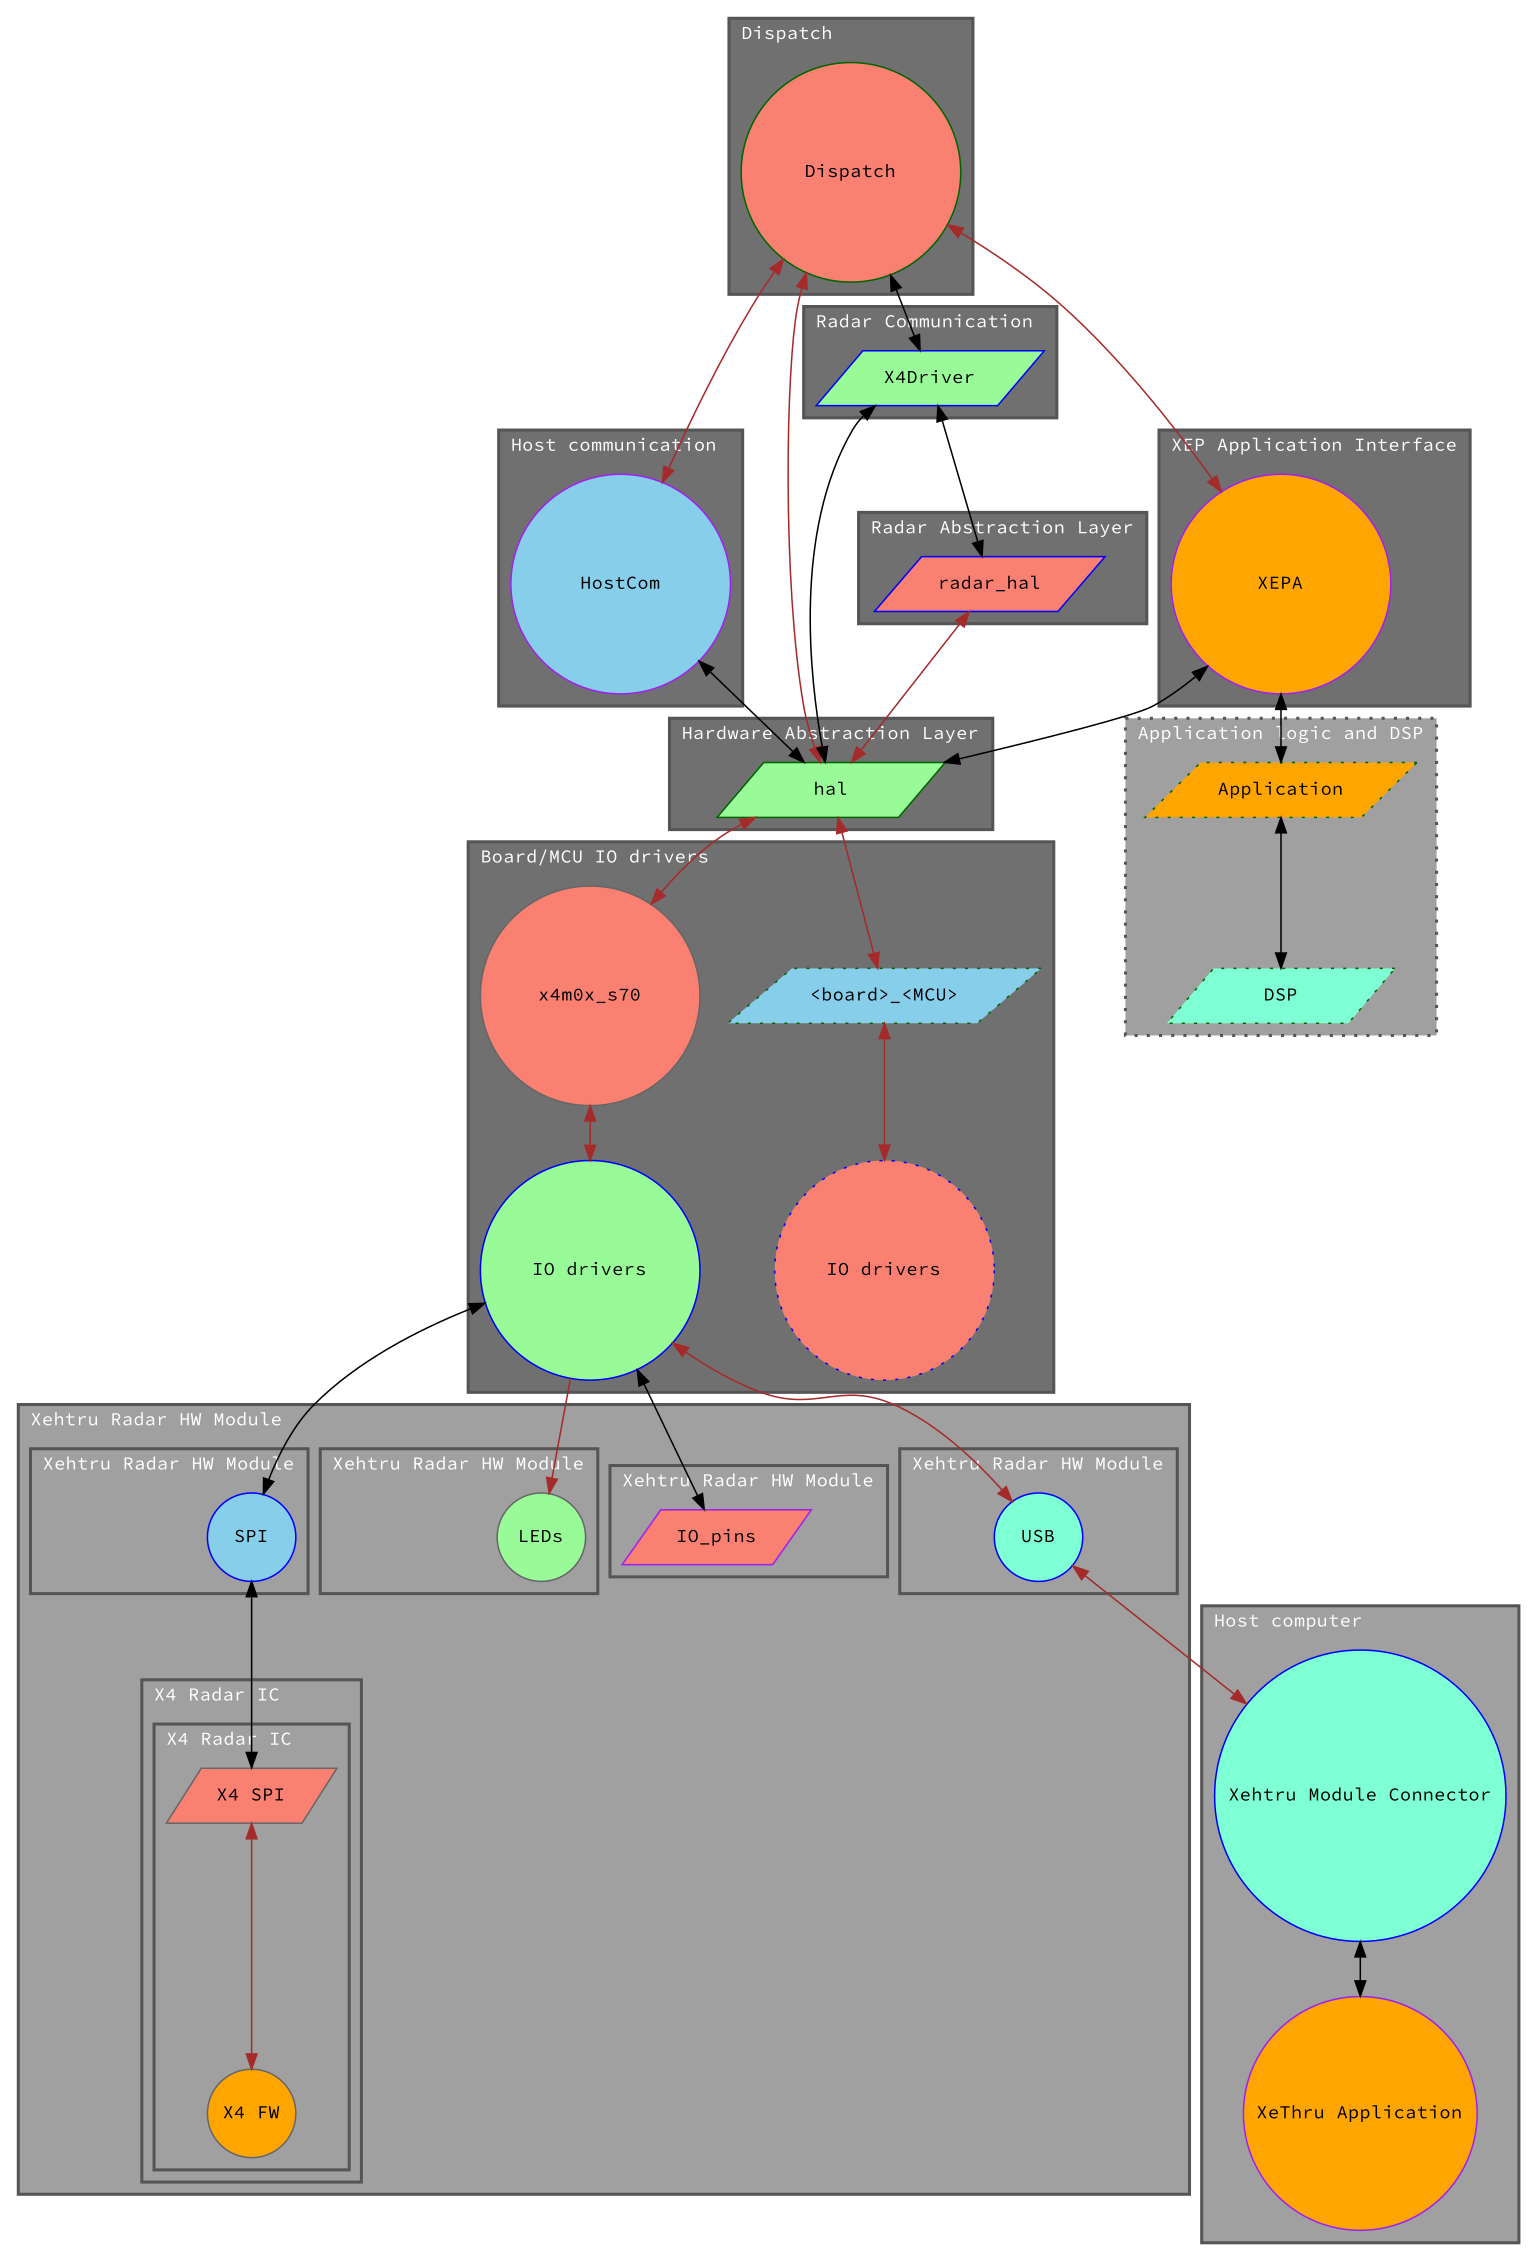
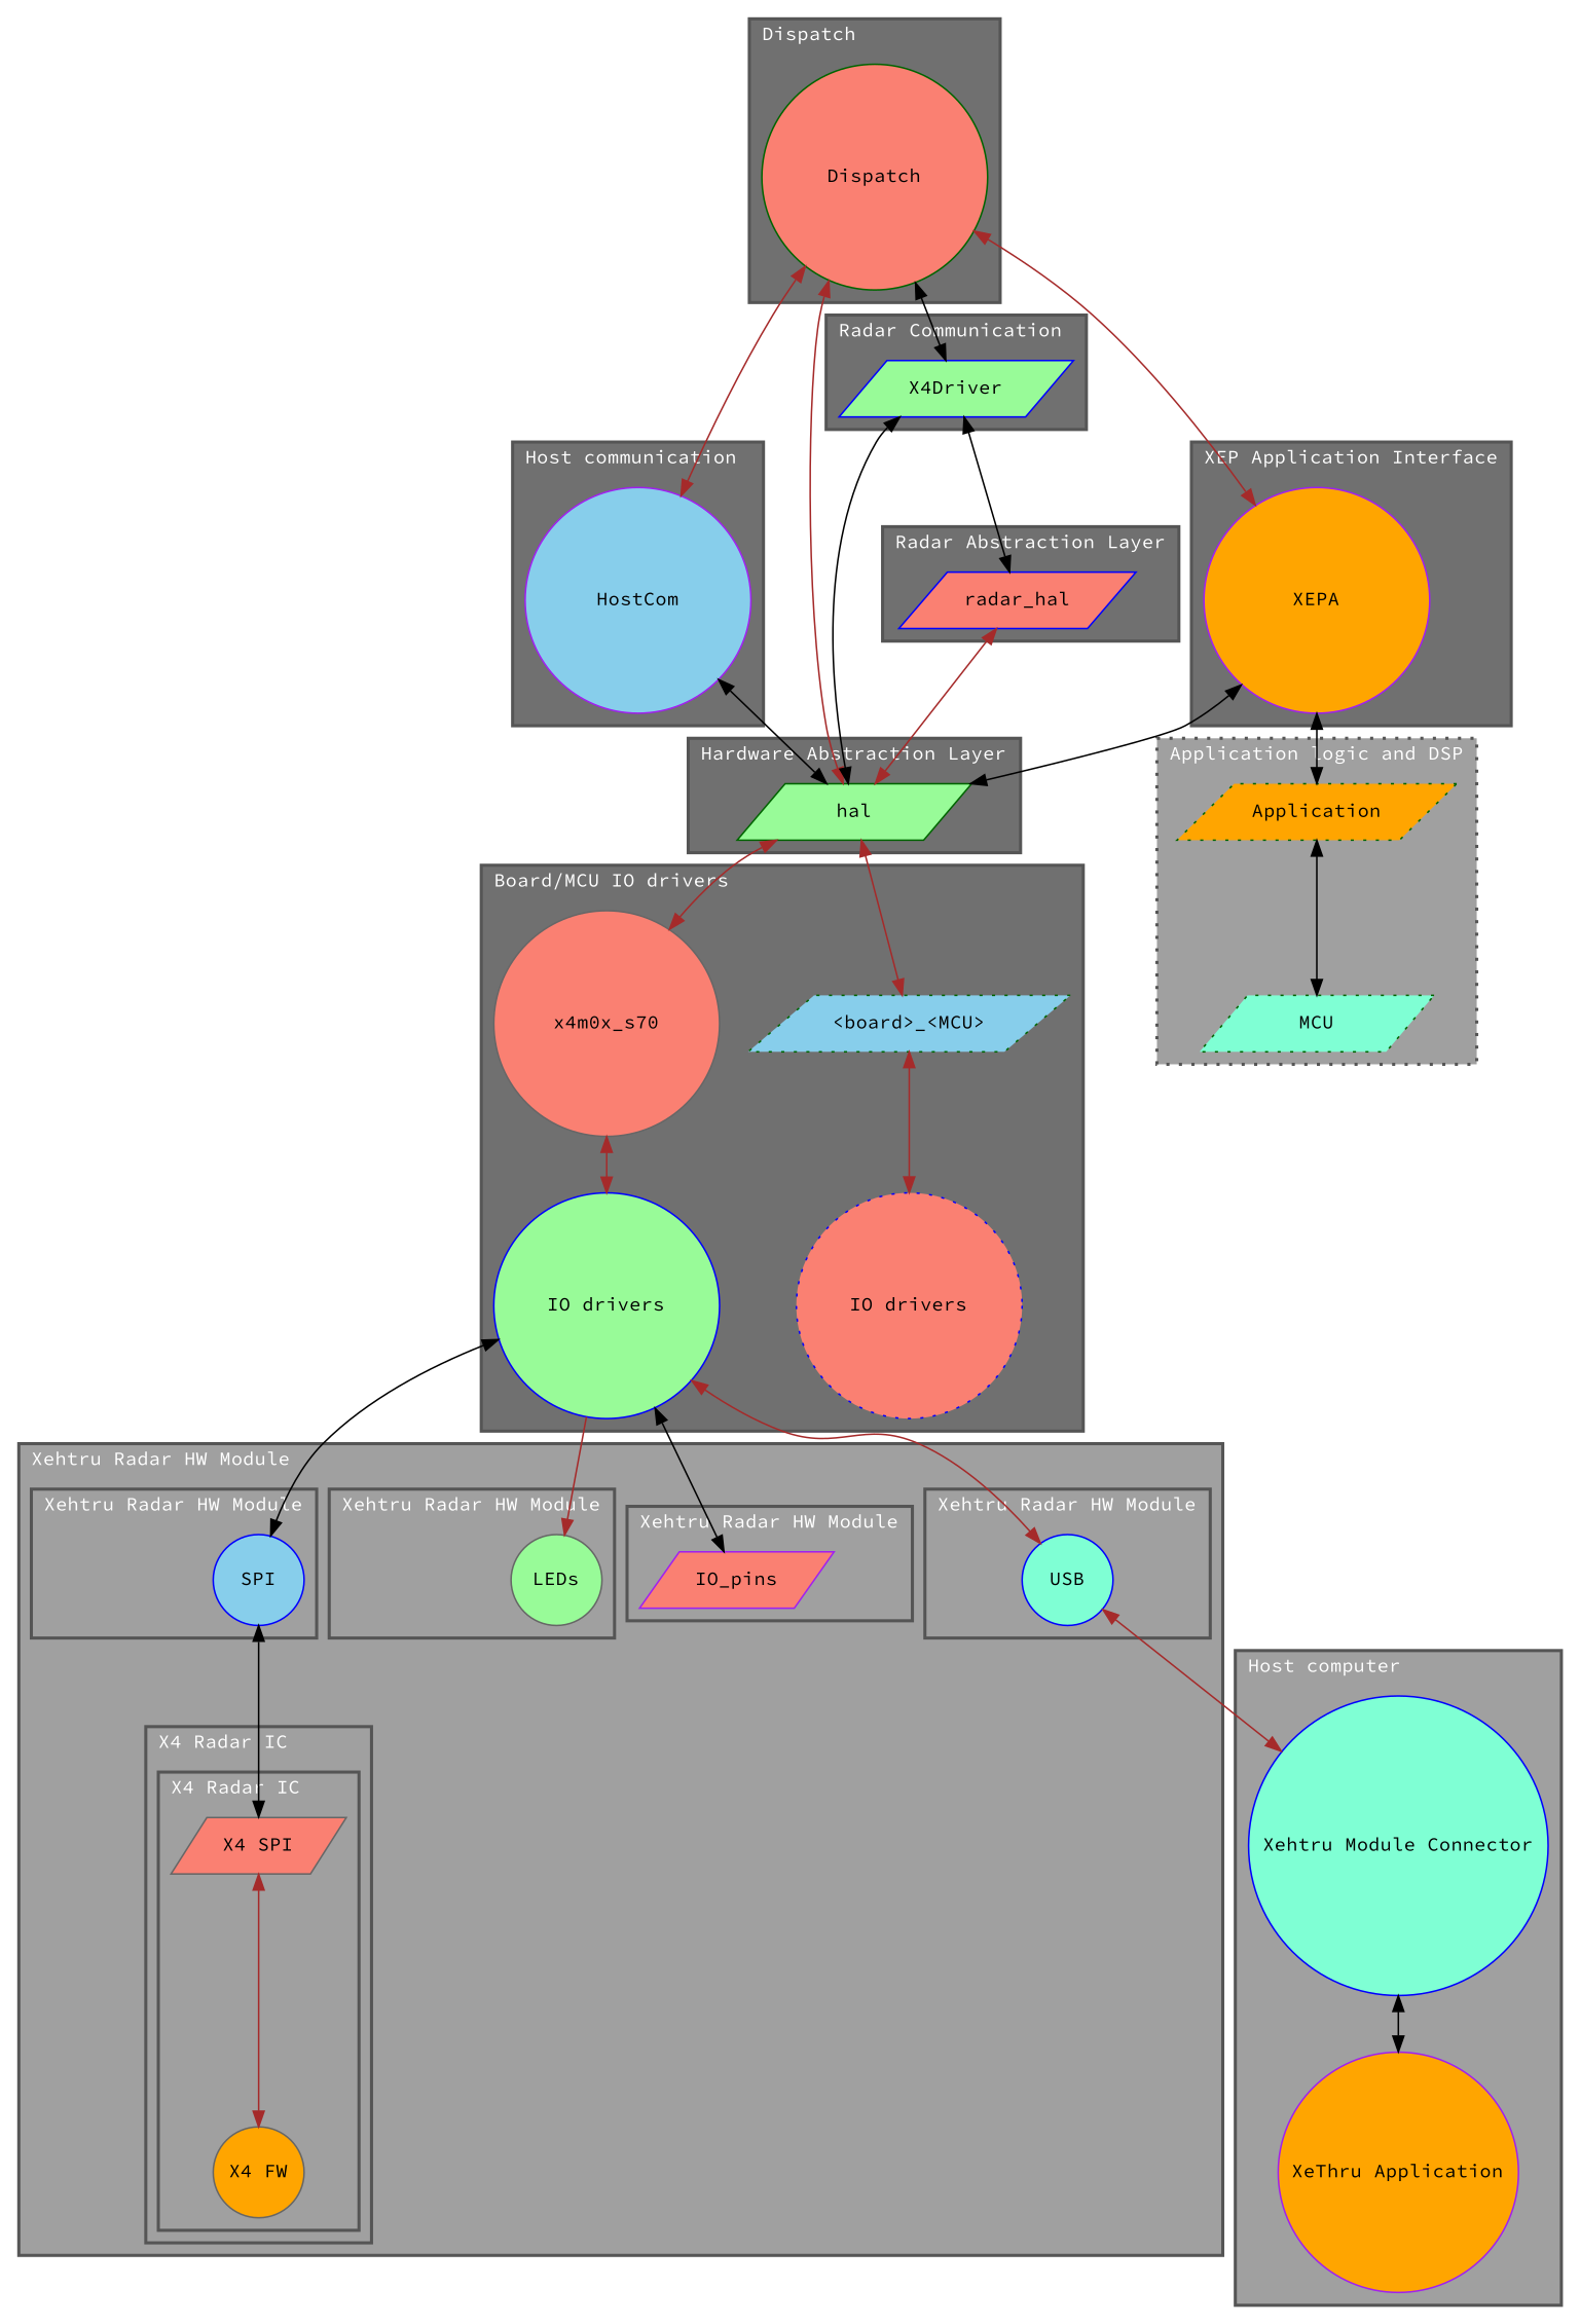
  digraph {
    color="#555555"
    compound=true
    fillcolor="#707070"
    fontcolor=white
    fontname="Source Code Pro"
    fontsize=12
    labeljust=l
    penwidth=2
    style=filled
    node [color=blue fillcolor=salmon fontname="Source Code Pro" fontsize=12 shape=circle style=filled]
    edge [color=brown dir=both fontname="Source Code Pro"]
    USB [fillcolor=aquamarine width=0.8]
    IO_pins [color=purple shape=parallelogram width=0.8]
    LEDs [color=gray40 fillcolor=palegreen width=0.8]
    SPI [fillcolor=skyblue width=0.8]
    n5 [color=gray40 fillcolor=orange label="X4 FW" weight=500 width=0.8]
    n6 [color=gray40 label="X4 SPI" shape=parallelogram weight=500 width=0.8]
    n7 [fillcolor=aquamarine label="Xehtru Module Connector" weight=1000 width=2]
    n8 [color=purple fillcolor=orange label="XeThru Application" weight=1001 width=2]
    Dispatch [color=darkgreen width=2]
    HostCom [color=purple fillcolor=skyblue width=2]
    radar_hal [shape=parallelogram width=2]
    hal [color=darkgreen fillcolor=palegreen shape=parallelogram width=2]
    X4Driver [fillcolor=palegreen shape=parallelogram width=2]
    n14 [color=darkgreen fillcolor=skyblue label="<board>_<MCU>" shape=parallelogram style="dotted, filled,filled" width=2]
    x4m0x_s70 [color=gray40 width=2]
    n16 [label="IO drivers" style="dotted, filled,filled" width=2]
    n17 [fillcolor=palegreen label="IO drivers" width=2]
    XEPA [color=purple fillcolor=orange width=2]
    Application [color=darkgreen fillcolor=orange shape=parallelogram style="dotted, filled,filled" width=2]
-   DSP [color=darkgreen fillcolor=aquamarine shape=parallelogram style="dotted, filled,filled" width=2]
+   DSP [color=darkgreen fillcolor=aquamarine shape=parallelogram style="dotted, filled,filled" width=2 label=MCU]
    subgraph sub_1 {
      rankdir=TB
      subgraph cluster_2 {
        fillcolor="#A0A0A0"
        label="Xehtru Radar HW Module"
        rankdir=TB
        subgraph cluster_3 {
          fillcolor="#A0A0A0"
          label="Xehtru Radar HW Module"
          rankdir=TB
          USB
        }
        subgraph cluster_4 {
          fillcolor="#A0A0A0"
          label="Xehtru Radar HW Module"
          rankdir=TB
          IO_pins
        }
        subgraph cluster_5 {
          fillcolor="#A0A0A0"
          label="Xehtru Radar HW Module"
          rankdir=TB
          LEDs
        }
        subgraph cluster_6 {
          fillcolor="#A0A0A0"
          label="Xehtru Radar HW Module"
          rankdir=TB
          SPI
        }
        subgraph cluster_7 {
          fillcolor="#A0A0A0"
          label="X4 Radar IC"
          rankdir=TB
          subgraph cluster_8 {
            fillcolor="#A0A0A0"
            label="X4 Radar IC"
            rankdir=TB
            n5
            n6
          }
        }
      }
      subgraph cluster_9 {
        fillcolor="#A0A0A0"
        label="Host computer"
        rankdir=TB
        n7
        n8
      }
    }
    subgraph cluster_10 {
      label=Dispatch
      Dispatch
    }
    subgraph cluster_11 {
      label="Host communication"
      HostCom
    }
    subgraph cluster_12 {
      label="Radar Abstraction Layer"
      radar_hal
    }
    subgraph cluster_13 {
      label="Hardware Abstraction Layer"
      hal
    }
    subgraph cluster_14 {
      label="Radar Communication"
      X4Driver
    }
    subgraph cluster_15 {
      label="Board/MCU IO drivers"
      width=6
      n14
      x4m0x_s70
      n16
      n17
    }
    subgraph cluster_16 {
      label="XEP Application Interface"
      XEPA
    }
    subgraph cluster_17 {
      fillcolor="#A0A0A0"
      label="Application logic and DSP"
      style="dotted, filled"
      Application
      DSP
    }
    USB -> n7
    SPI -> n6 [color=black]
    n6 -> n5
    n7 -> n8 [color=black]
    Dispatch -> HostCom
    Dispatch -> hal
    Dispatch -> X4Driver [color=black]
    Dispatch -> XEPA
    HostCom -> hal [color=black]
    radar_hal -> hal
    hal -> n14
    hal -> x4m0x_s70
    X4Driver -> radar_hal [color=black]
    X4Driver -> hal [color=black]
    n14 -> n16
    x4m0x_s70 -> n17
    n17 -> USB
    n17 -> IO_pins [color=black]
    n17 -> LEDs [dir=forward]
    n17 -> SPI [color=black]
    XEPA -> hal [color=black]
    XEPA -> Application [color=black]
    Application -> DSP [color=black]
  }
